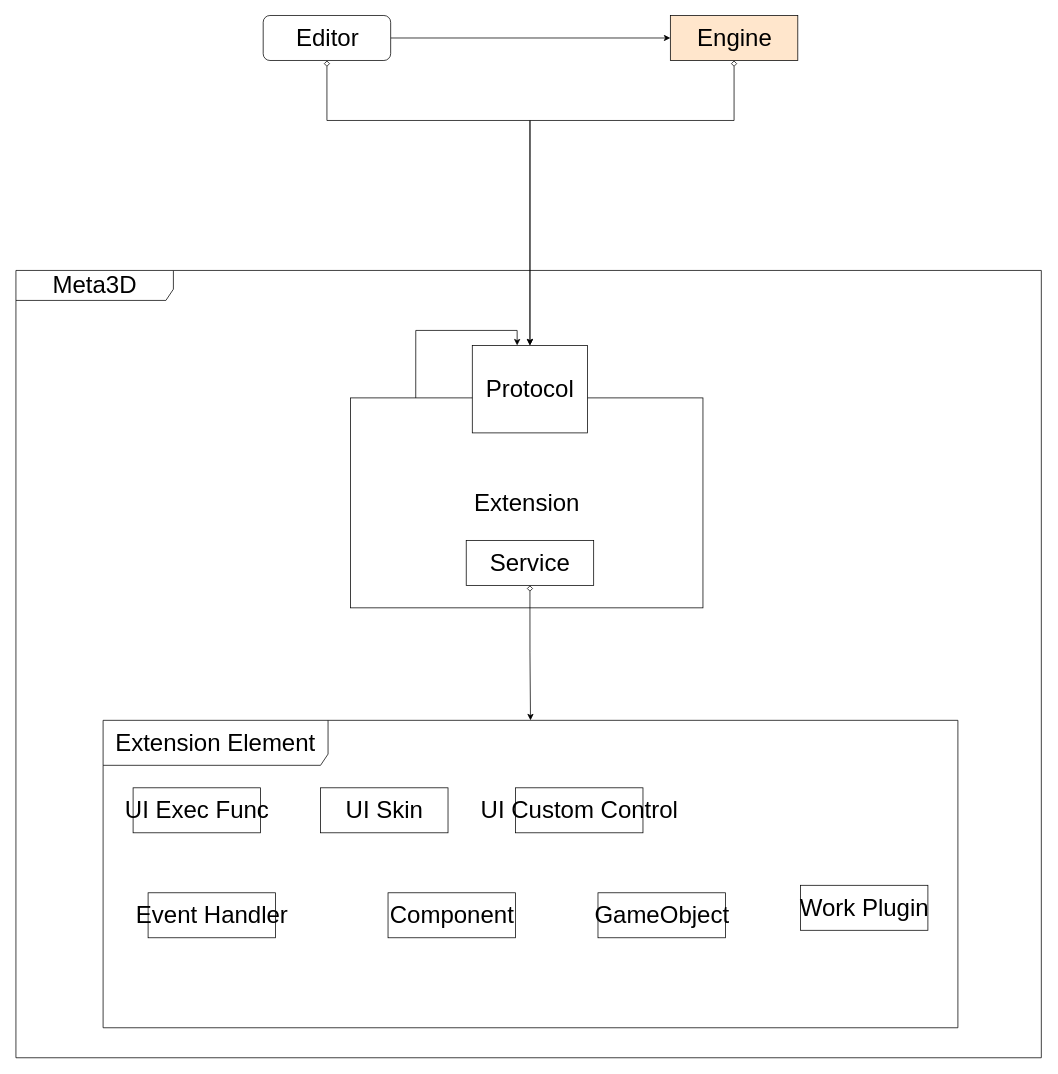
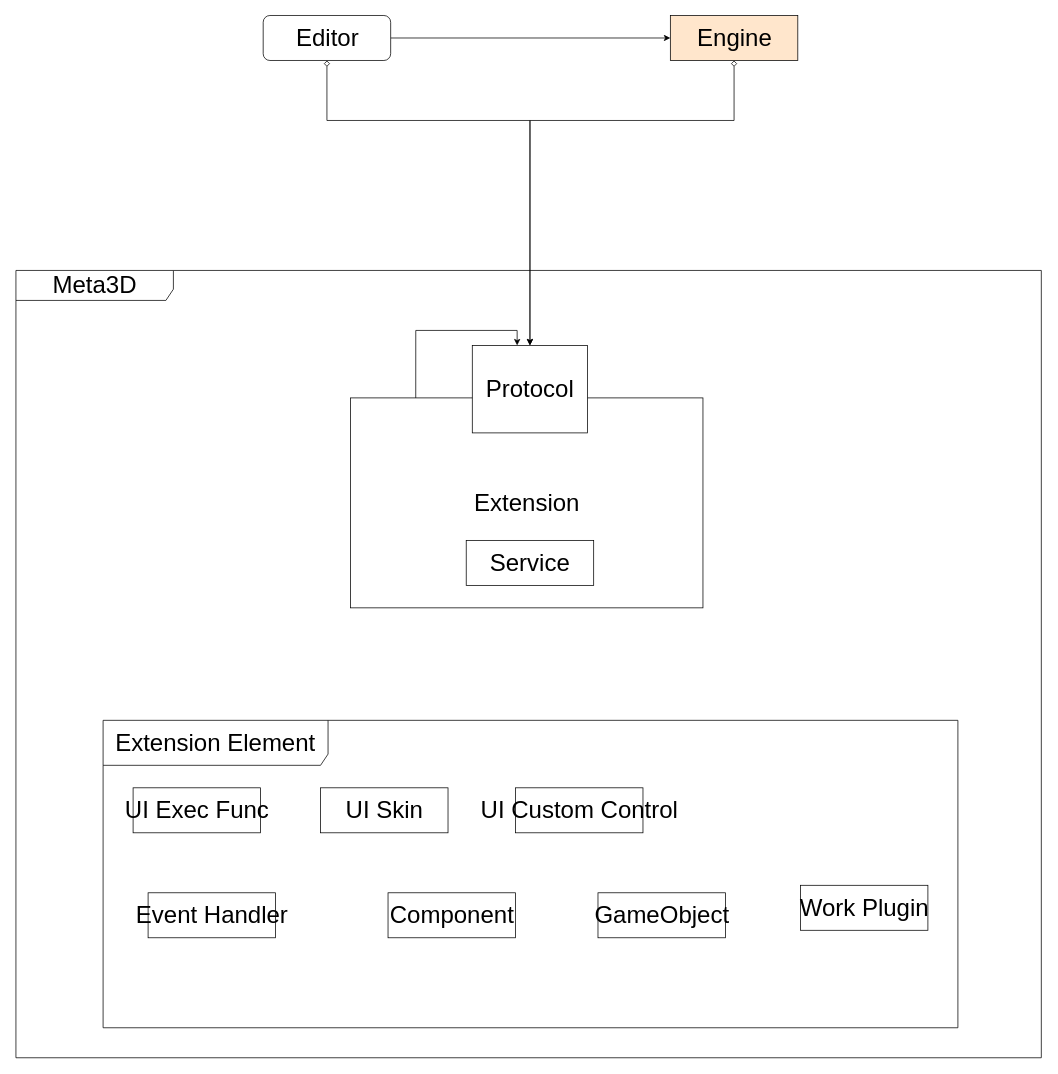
  <mxCell id="0" />
  <mxCell id="1" parent="0" />
  <mxCell id="2" value="&lt;font style=&quot;font-size: 32px&quot;&gt;Meta3D&lt;/font&gt;" style="shape=umlFrame;whiteSpace=wrap;html=1;width=210;height=40;fontSize=32;" parent="1" vertex="1"><mxGeometry x="20.75" y="360" width="1367.5" height="1050" as="geometry" /></mxCell>
  <mxCell id="3" value="" style="group" parent="1" vertex="1" connectable="0"><mxGeometry x="467" y="460" width="470" height="350" as="geometry" /></mxCell>
  <mxCell id="4" value="Extension" style="html=1;fontSize=32;" parent="3" vertex="1"><mxGeometry y="70" width="470" height="280" as="geometry" /></mxCell>
  <mxCell id="5" value="Protocol" style="html=1;fontSize=32;" parent="3" vertex="1"><mxGeometry x="162.364" width="153.818" height="116.667" as="geometry" /></mxCell>
  <mxCell id="6" style="edgeStyle=orthogonalEdgeStyle;rounded=0;orthogonalLoop=1;jettySize=auto;html=1;entryX=0.389;entryY=0;entryDx=0;entryDy=0;entryPerimeter=0;startArrow=none;startFill=0;endArrow=classic;endFill=1;exitX=0.185;exitY=0;exitDx=0;exitDy=0;exitPerimeter=0;" parent="3" source="4" target="5" edge="1"><mxGeometry relative="1" as="geometry" /></mxCell>
  <mxCell id="7" value="Service" style="html=1;fontSize=32;" vertex="1" parent="3"><mxGeometry x="154.27" y="260.0" width="170" height="60" as="geometry" /></mxCell>
- <mxCell id="8" style="edgeStyle=orthogonalEdgeStyle;rounded=0;orthogonalLoop=1;jettySize=auto;html=1;startArrow=diamond;startFill=0;exitX=0.5;exitY=1;exitDx=0;exitDy=0;" parent="1" source="7" target="16" edge="1"><mxGeometry relative="1" as="geometry" /></mxCell>
  <mxCell id="9" value="UI Exec Func" style="html=1;fontSize=32;" parent="1" vertex="1"><mxGeometry x="177" y="1050" width="170" height="60" as="geometry" /></mxCell>
  <mxCell id="10" value="UI Skin" style="html=1;fontSize=32;" parent="1" vertex="1"><mxGeometry x="427" y="1050" width="170" height="60" as="geometry" /></mxCell>
  <mxCell id="11" value="UI Custom Control" style="html=1;fontSize=32;" parent="1" vertex="1"><mxGeometry x="687" y="1050" width="170" height="60" as="geometry" /></mxCell>
  <mxCell id="12" value="Event Handler" style="html=1;fontSize=32;" parent="1" vertex="1"><mxGeometry x="197" y="1190" width="170" height="60" as="geometry" /></mxCell>
  <mxCell id="13" value="Component" style="html=1;fontSize=32;" parent="1" vertex="1"><mxGeometry x="517" y="1190" width="170" height="60" as="geometry" /></mxCell>
  <mxCell id="14" value="GameObject" style="html=1;fontSize=32;" parent="1" vertex="1"><mxGeometry x="797" y="1190" width="170" height="60" as="geometry" /></mxCell>
  <mxCell id="15" value="Work Plugin" style="html=1;fontSize=32;" parent="1" vertex="1"><mxGeometry x="1067" y="1180" width="170" height="60" as="geometry" /></mxCell>
  <mxCell id="16" value="&lt;font style=&quot;font-size: 32px&quot;&gt;Extension Element&lt;/font&gt;" style="shape=umlFrame;whiteSpace=wrap;html=1;width=300;height=60;fontSize=32;" parent="1" vertex="1"><mxGeometry x="137" y="960" width="1140" height="410" as="geometry" /></mxCell>
  <mxCell id="17" style="edgeStyle=orthogonalEdgeStyle;rounded=0;orthogonalLoop=1;jettySize=auto;html=1;startArrow=diamond;startFill=0;endArrow=classic;endFill=1;exitX=0.5;exitY=1;exitDx=0;exitDy=0;entryX=0.5;entryY=0;entryDx=0;entryDy=0;" parent="1" source="19" target="5" edge="1"><mxGeometry relative="1" as="geometry"><mxPoint x="720" y="420" as="targetPoint" /><Array as="points"><mxPoint x="436" y="160" /><mxPoint x="707" y="160" /></Array></mxGeometry></mxCell>
  <mxCell id="18" style="edgeStyle=orthogonalEdgeStyle;rounded=0;orthogonalLoop=1;jettySize=auto;html=1;startArrow=none;startFill=0;endArrow=classic;endFill=1;" parent="1" source="19" target="21" edge="1"><mxGeometry relative="1" as="geometry" /></mxCell>
  <mxCell id="19" value="Editor" style="html=1;fontSize=32;rounded=1;" parent="1" vertex="1"><mxGeometry x="350.5" y="20" width="170" height="60" as="geometry" /></mxCell>
  <mxCell id="20" style="edgeStyle=orthogonalEdgeStyle;rounded=0;orthogonalLoop=1;jettySize=auto;html=1;entryX=0.5;entryY=0;entryDx=0;entryDy=0;startArrow=diamond;startFill=0;endArrow=classic;endFill=1;exitX=0.5;exitY=1;exitDx=0;exitDy=0;" parent="1" source="21" target="5" edge="1"><mxGeometry relative="1" as="geometry"><Array as="points"><mxPoint x="979" y="160" /><mxPoint x="707" y="160" /></Array></mxGeometry></mxCell>
  <mxCell id="21" value="Engine" style="html=1;fontSize=32;fillColor=#ffe6cc;" parent="1" vertex="1"><mxGeometry x="893.5" y="20" width="170" height="60" as="geometry" /></mxCell>
